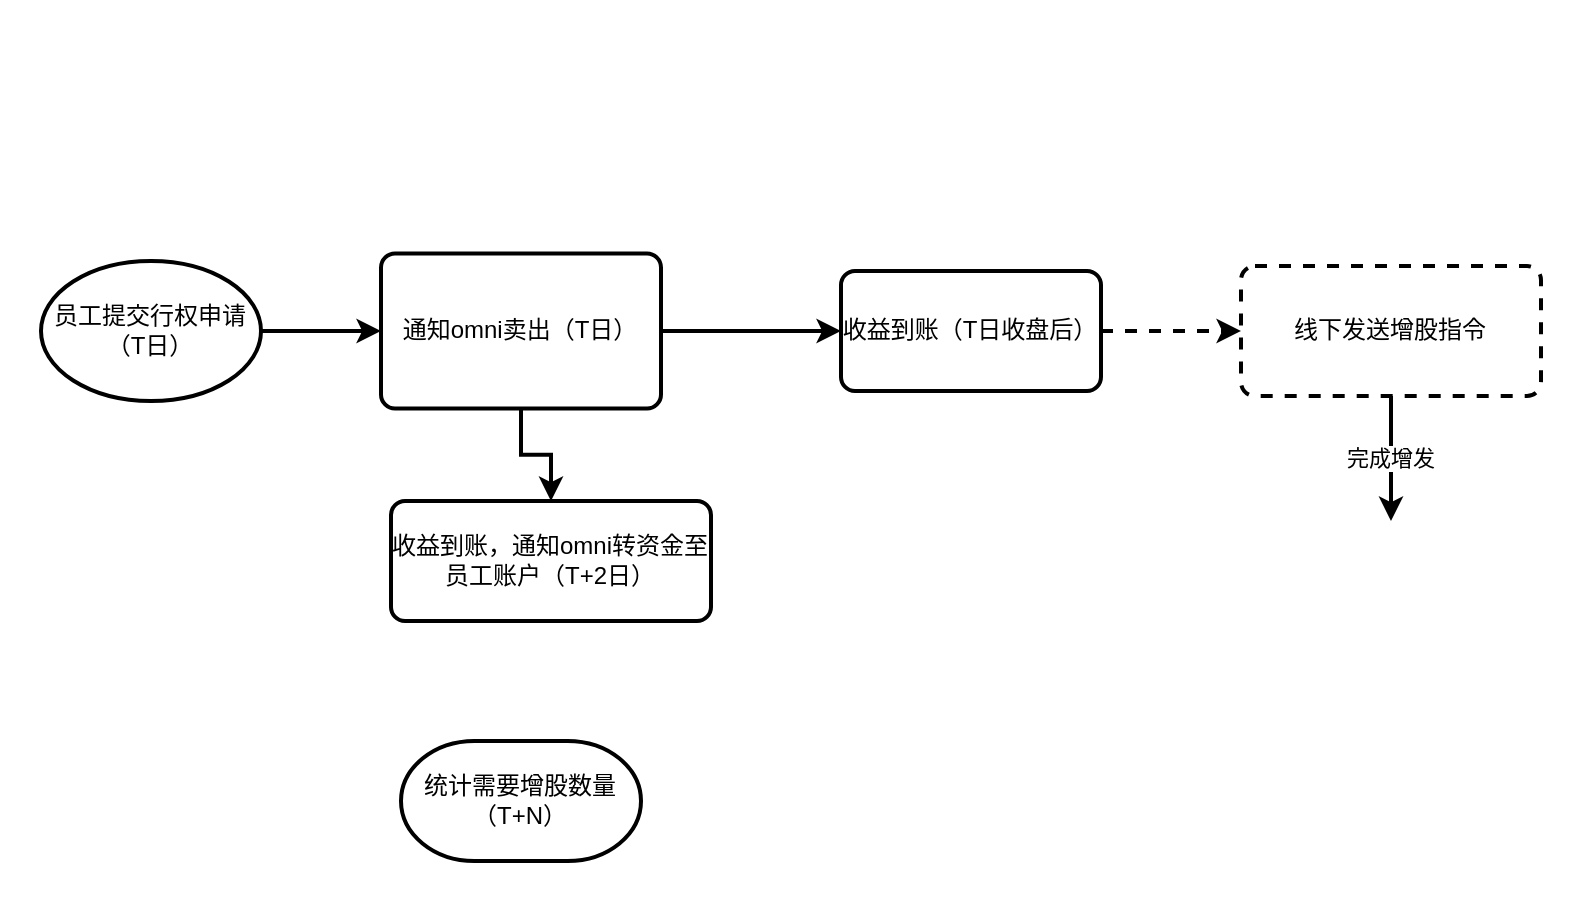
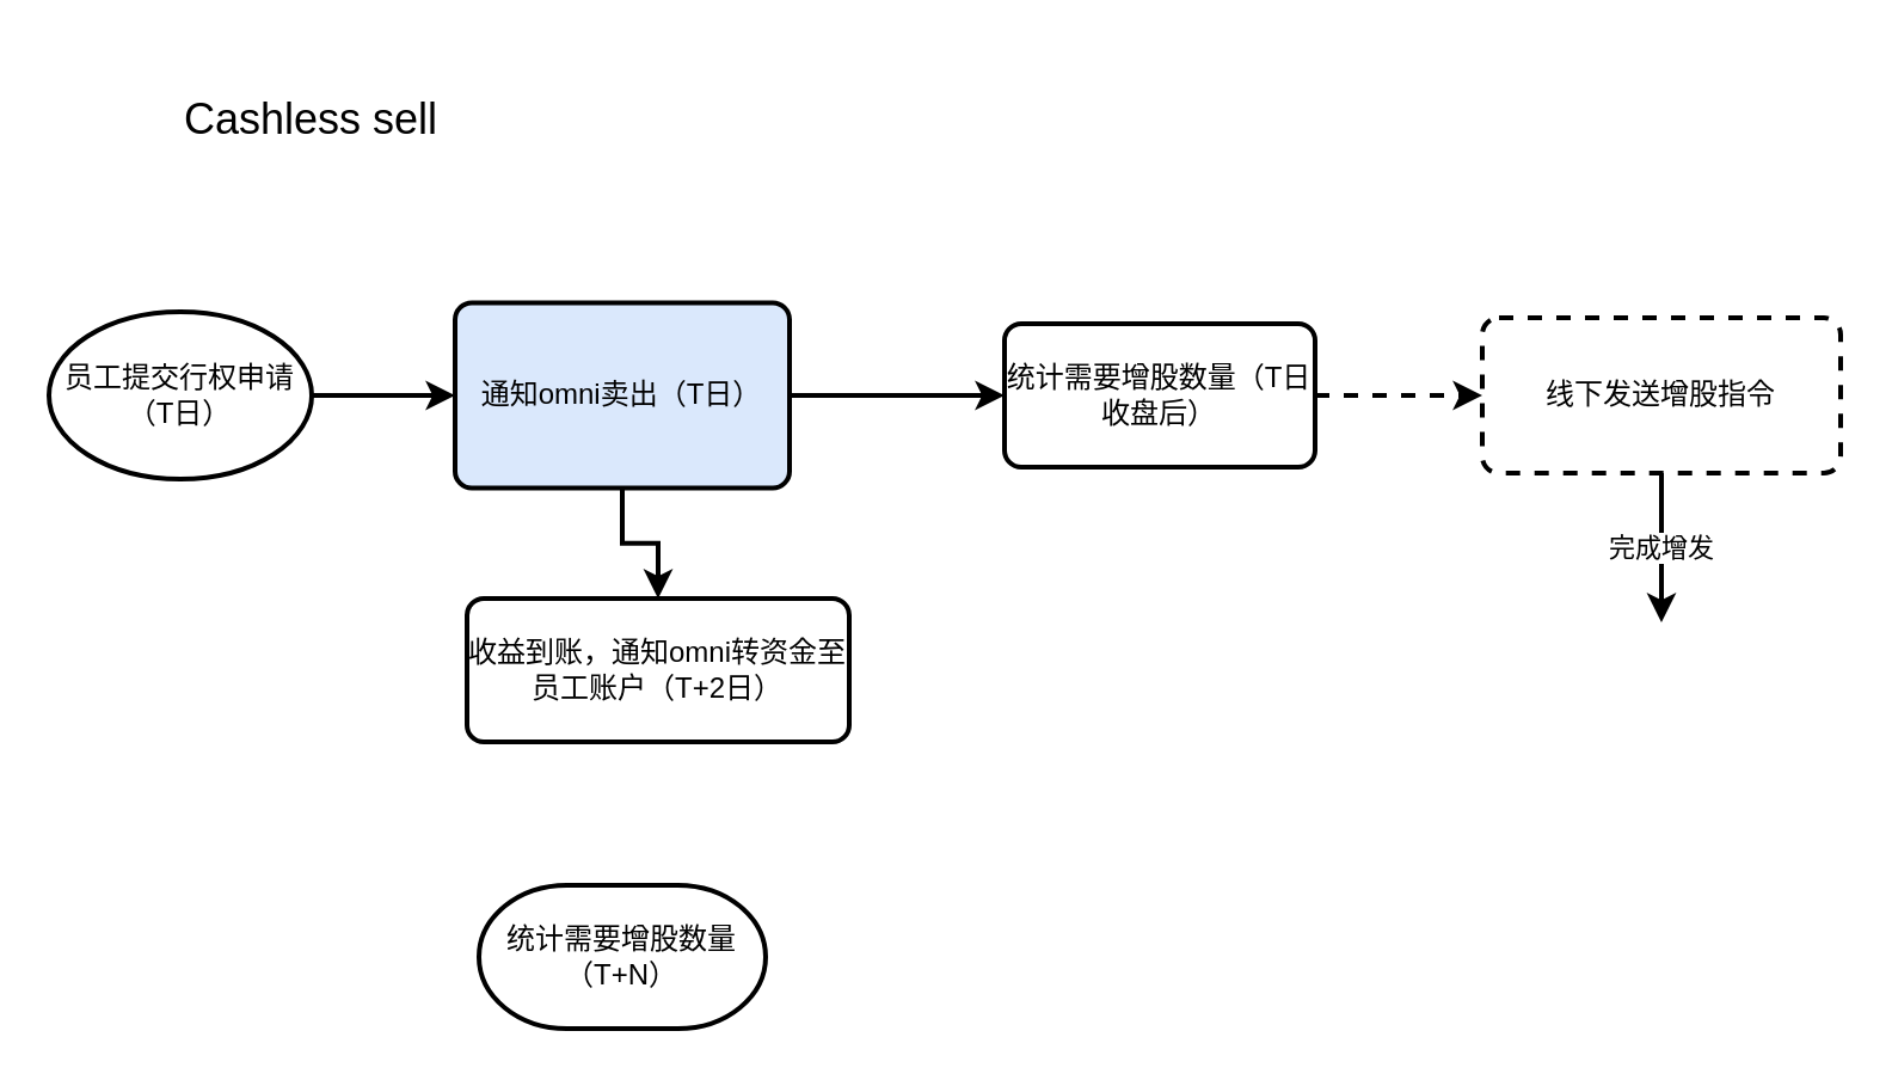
  <mxCell id="0" />
  <mxCell id="1" parent="0" />
+ <mxCell id="2" value="&lt;font style=&quot;font-size: 18px&quot;&gt;Cashless sell&lt;/font&gt;" style="rounded=1;whiteSpace=wrap;html=1;strokeColor=none;" parent="1" vertex="1"><mxGeometry x="20" y="20" width="220" height="60" as="geometry" /></mxCell>
  <mxCell id="3" value="员工提交行权申请（T日）" style="strokeWidth=2;html=1;shape=mxgraph.flowchart.start_1;whiteSpace=wrap;" parent="1" vertex="1"><mxGeometry x="20" y="130" width="110" height="70" as="geometry" /></mxCell>
  <mxCell id="4" value="" style="endArrow=classic;html=1;exitX=1;exitY=0.5;exitDx=0;exitDy=0;exitPerimeter=0;strokeWidth=2;entryX=0;entryY=0.5;entryDx=0;entryDy=0;" parent="1" source="3" target="7" edge="1"><mxGeometry width="50" height="50" relative="1" as="geometry"><mxPoint x="310" y="290" as="sourcePoint" /><mxPoint x="180" y="165" as="targetPoint" /></mxGeometry></mxCell>
  <mxCell id="5" style="edgeStyle=orthogonalEdgeStyle;rounded=0;orthogonalLoop=1;jettySize=auto;html=1;exitX=0.5;exitY=1;exitDx=0;exitDy=0;entryX=0.5;entryY=0;entryDx=0;entryDy=0;strokeWidth=2;" edge="1" parent="1" source="7" target="13"><mxGeometry relative="1" as="geometry" /></mxCell>
  <mxCell id="6" style="edgeStyle=orthogonalEdgeStyle;rounded=0;orthogonalLoop=1;jettySize=auto;html=1;exitX=1;exitY=0.5;exitDx=0;exitDy=0;entryX=0;entryY=0.5;entryDx=0;entryDy=0;strokeWidth=2;" edge="1" parent="1" source="7" target="9"><mxGeometry relative="1" as="geometry" /></mxCell>
- <mxCell id="7" value="通知omni卖出（T日）" style="rounded=1;whiteSpace=wrap;html=1;absoluteArcSize=1;arcSize=14;strokeWidth=2;" parent="1" vertex="1"><mxGeometry x="190" y="126.25" width="140" height="77.5" as="geometry" /></mxCell>
+ <mxCell id="7" value="通知omni卖出（T日）" style="rounded=1;whiteSpace=wrap;html=1;absoluteArcSize=1;arcSize=14;strokeWidth=2;fillColor=#dae8fc;" parent="1" vertex="1"><mxGeometry x="190" y="126.25" width="140" height="77.5" as="geometry" /></mxCell>
  <mxCell id="8" style="edgeStyle=orthogonalEdgeStyle;rounded=0;orthogonalLoop=1;jettySize=auto;html=1;exitX=1;exitY=0.5;exitDx=0;exitDy=0;strokeWidth=2;entryX=0;entryY=0.5;entryDx=0;entryDy=0;dashed=1;" parent="1" source="9" target="11" edge="1"><mxGeometry relative="1" as="geometry"><mxPoint x="780" y="165" as="targetPoint" /></mxGeometry></mxCell>
- <mxCell id="9" value="收益到账（T日收盘后）" style="rounded=1;whiteSpace=wrap;html=1;absoluteArcSize=1;arcSize=14;strokeWidth=2;" parent="1" vertex="1"><mxGeometry x="420" y="135" width="130" height="60" as="geometry" /></mxCell>
+ <mxCell id="9" value="统计需要增股数量（T日收盘后）" style="rounded=1;whiteSpace=wrap;html=1;absoluteArcSize=1;arcSize=14;strokeWidth=2;" parent="1" vertex="1"><mxGeometry x="420" y="135" width="130" height="60" as="geometry" /></mxCell>
  <mxCell id="10" value="完成增发" style="edgeStyle=orthogonalEdgeStyle;rounded=0;orthogonalLoop=1;jettySize=auto;html=1;strokeWidth=2;" parent="1" source="11" edge="1"><mxGeometry relative="1" as="geometry"><mxPoint x="695" y="260" as="targetPoint" /></mxGeometry></mxCell>
  <mxCell id="11" value="线下发送增股指令" style="rounded=1;whiteSpace=wrap;html=1;absoluteArcSize=1;arcSize=14;strokeWidth=2;dashed=1;" parent="1" vertex="1"><mxGeometry x="620" y="132.5" width="150" height="65" as="geometry" /></mxCell>
  <mxCell id="12" value="&lt;span&gt;统计需要增股数量（T+N）&lt;/span&gt;" style="strokeWidth=2;html=1;shape=mxgraph.flowchart.terminator;whiteSpace=wrap;" parent="1" vertex="1"><mxGeometry x="200" y="370" width="120" height="60" as="geometry" /></mxCell>
  <mxCell id="13" value="收益到账，通知omni转资金至员工账户（T+2日）" style="rounded=1;whiteSpace=wrap;html=1;absoluteArcSize=1;arcSize=14;strokeWidth=2;" parent="1" vertex="1"><mxGeometry x="195" y="250" width="160" height="60" as="geometry" /></mxCell>
